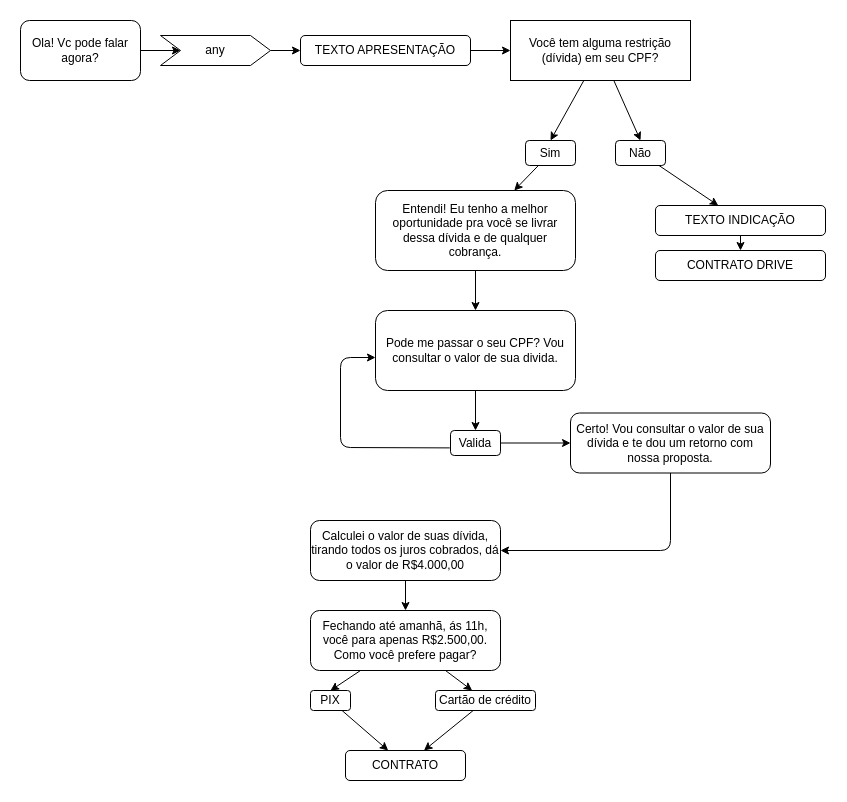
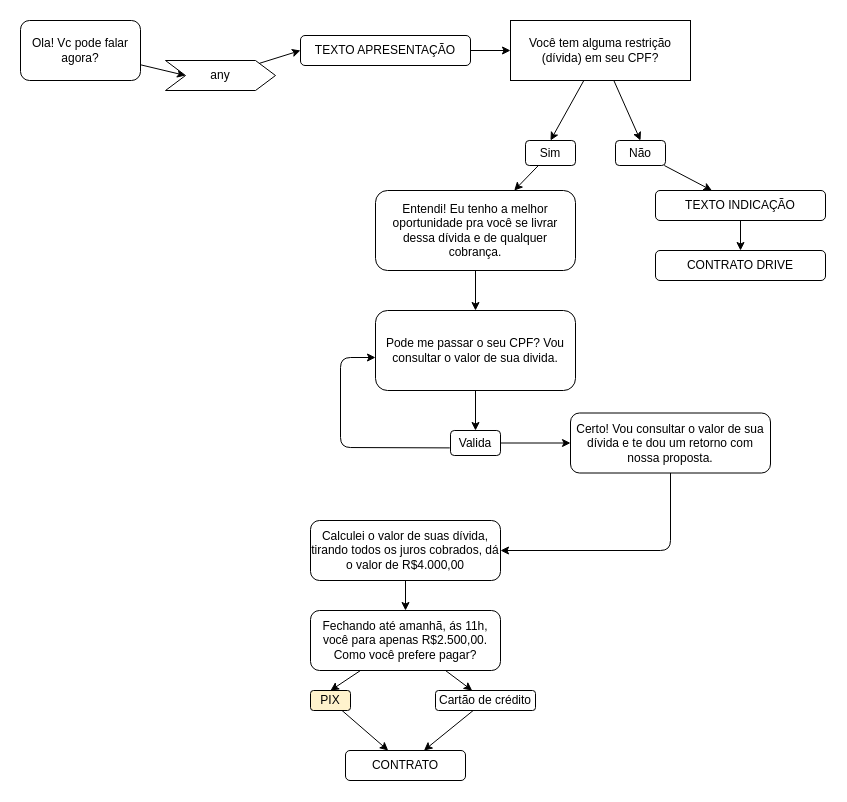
  <mxCell id="0" />
  <mxCell id="1" parent="0" />
  <mxCell id="2" style="edgeStyle=none;html=1;entryX=0;entryY=0.5;entryDx=0;entryDy=0;" parent="1" source="3" target="8" edge="1"><mxGeometry relative="1" as="geometry" /></mxCell>
  <mxCell id="3" value="Ola! Vc pode falar agora?" style="rounded=1;whiteSpace=wrap;html=1;" parent="1" vertex="1"><mxGeometry x="20" y="20" width="120" height="60" as="geometry" /></mxCell>
  <mxCell id="4" style="edgeStyle=none;html=1;entryX=0.5;entryY=0;entryDx=0;entryDy=0;" edge="1" parent="1" source="6" target="10"><mxGeometry relative="1" as="geometry" /></mxCell>
  <mxCell id="5" style="edgeStyle=none;html=1;entryX=0.5;entryY=0;entryDx=0;entryDy=0;" edge="1" parent="1" source="6" target="12"><mxGeometry relative="1" as="geometry" /></mxCell>
  <mxCell id="6" value="Você tem alguma restrição (dívida) em seu CPF?" style="whiteSpace=wrap;html=1;rounded=0;" parent="1" vertex="1"><mxGeometry x="510" y="20" width="180" height="60" as="geometry" /></mxCell>
  <mxCell id="7" style="edgeStyle=none;html=1;entryX=0;entryY=0.5;entryDx=0;entryDy=0;" edge="1" parent="1" source="8" target="23"><mxGeometry relative="1" as="geometry" /></mxCell>
- <mxCell id="8" value="any" style="shape=step;perimeter=stepPerimeter;whiteSpace=wrap;html=1;fixedSize=1;" parent="1" vertex="1"><mxGeometry x="160" y="35" width="110" height="30" as="geometry" /></mxCell>
+ <mxCell id="8" value="any" style="shape=step;perimeter=stepPerimeter;whiteSpace=wrap;html=1;fixedSize=1;" parent="1" vertex="1"><mxGeometry x="165" y="60" width="110" height="30" as="geometry" /></mxCell>
  <mxCell id="9" style="edgeStyle=none;html=1;" parent="1" source="10" target="14" edge="1"><mxGeometry relative="1" as="geometry" /></mxCell>
  <mxCell id="10" value="Sim" style="rounded=1;whiteSpace=wrap;html=1;" parent="1" vertex="1"><mxGeometry x="525" y="140" width="50" height="25" as="geometry" /></mxCell>
  <mxCell id="11" style="edgeStyle=none;html=1;" parent="1" source="12" target="21" edge="1"><mxGeometry relative="1" as="geometry" /></mxCell>
  <mxCell id="12" value="Não" style="rounded=1;whiteSpace=wrap;html=1;" parent="1" vertex="1"><mxGeometry x="615" y="140" width="50" height="25" as="geometry" /></mxCell>
  <mxCell id="13" style="edgeStyle=none;html=1;entryX=0.5;entryY=0;entryDx=0;entryDy=0;" parent="1" source="14" target="16" edge="1"><mxGeometry relative="1" as="geometry" /></mxCell>
  <mxCell id="14" value="Entendi! Eu tenho a melhor oportunidade pra você se livrar dessa dívida e de qualquer cobrança." style="rounded=1;whiteSpace=wrap;html=1;" parent="1" vertex="1"><mxGeometry x="375" y="190" width="200" height="80" as="geometry" /></mxCell>
  <mxCell id="15" style="edgeStyle=none;html=1;" edge="1" parent="1" source="16" target="19"><mxGeometry relative="1" as="geometry" /></mxCell>
  <mxCell id="16" value="Pode me passar o seu CPF? Vou consultar o valor de sua divida." style="rounded=1;whiteSpace=wrap;html=1;" parent="1" vertex="1"><mxGeometry x="375" y="310" width="200" height="80" as="geometry" /></mxCell>
  <mxCell id="17" style="edgeStyle=none;html=1;entryX=0;entryY=0.5;entryDx=0;entryDy=0;exitX=-0.014;exitY=0.696;exitDx=0;exitDy=0;exitPerimeter=0;" edge="1" parent="1" source="19"><mxGeometry relative="1" as="geometry"><mxPoint x="450" y="449.037" as="sourcePoint" /><mxPoint x="375" y="357" as="targetPoint" /><Array as="points"><mxPoint x="340" y="447" /><mxPoint x="340" y="357" /></Array></mxGeometry></mxCell>
  <mxCell id="18" style="edgeStyle=none;html=1;entryX=0;entryY=0.5;entryDx=0;entryDy=0;" edge="1" parent="1" source="19" target="26"><mxGeometry relative="1" as="geometry" /></mxCell>
  <mxCell id="19" value="Valida" style="rounded=1;whiteSpace=wrap;html=1;" parent="1" vertex="1"><mxGeometry x="450" y="430" width="50" height="25" as="geometry" /></mxCell>
  <mxCell id="20" style="edgeStyle=none;html=1;" edge="1" parent="1" source="21" target="24"><mxGeometry relative="1" as="geometry" /></mxCell>
- <mxCell id="21" value="TEXTO INDICAÇÃO" style="rounded=1;whiteSpace=wrap;html=1;" parent="1" vertex="1"><mxGeometry x="655" y="205" width="170" height="30" as="geometry" /></mxCell>
+ <mxCell id="21" value="TEXTO INDICAÇÃO" style="rounded=1;whiteSpace=wrap;html=1;" parent="1" vertex="1"><mxGeometry x="655" y="190" width="170" height="30" as="geometry" /></mxCell>
  <mxCell id="22" style="edgeStyle=none;html=1;" edge="1" parent="1" source="23" target="6"><mxGeometry relative="1" as="geometry" /></mxCell>
  <mxCell id="23" value="TEXTO APRESENTAÇÃO" style="rounded=1;whiteSpace=wrap;html=1;" vertex="1" parent="1"><mxGeometry x="300" y="35" width="170" height="30" as="geometry" /></mxCell>
  <mxCell id="24" value="CONTRATO DRIVE" style="rounded=1;whiteSpace=wrap;html=1;" vertex="1" parent="1"><mxGeometry x="655" y="250" width="170" height="30" as="geometry" /></mxCell>
  <mxCell id="25" style="edgeStyle=none;html=1;entryX=1;entryY=0.5;entryDx=0;entryDy=0;" edge="1" parent="1" source="26" target="28"><mxGeometry relative="1" as="geometry"><Array as="points"><mxPoint x="670" y="550" /></Array></mxGeometry></mxCell>
  <mxCell id="26" value="Certo! Vou consultar o valor de sua dívida e te dou um retorno com nossa proposta." style="rounded=1;whiteSpace=wrap;html=1;" vertex="1" parent="1"><mxGeometry x="570" y="412.5" width="200" height="60" as="geometry" /></mxCell>
  <mxCell id="27" style="edgeStyle=none;html=1;entryX=0.5;entryY=0;entryDx=0;entryDy=0;" edge="1" parent="1" source="28" target="31"><mxGeometry relative="1" as="geometry" /></mxCell>
  <mxCell id="28" value="Calculei o valor de suas dívida, tirando todos os juros cobrados, dá o valor de R$4.000,00" style="rounded=1;whiteSpace=wrap;html=1;" vertex="1" parent="1"><mxGeometry x="310" y="520" width="190" height="60" as="geometry" /></mxCell>
  <mxCell id="29" style="edgeStyle=none;html=1;entryX=0.5;entryY=0;entryDx=0;entryDy=0;" edge="1" parent="1" source="31" target="33"><mxGeometry relative="1" as="geometry" /></mxCell>
  <mxCell id="30" style="edgeStyle=none;html=1;" edge="1" parent="1" source="31" target="35"><mxGeometry relative="1" as="geometry" /></mxCell>
  <mxCell id="31" value="Fechando até amanhã, ás 11h, você para apenas R$2.500,00. Como você prefere pagar?" style="rounded=1;whiteSpace=wrap;html=1;" vertex="1" parent="1"><mxGeometry x="310" y="610" width="190" height="60" as="geometry" /></mxCell>
  <mxCell id="32" style="edgeStyle=none;html=1;" edge="1" parent="1" source="33" target="36"><mxGeometry relative="1" as="geometry" /></mxCell>
- <mxCell id="33" value="PIX" style="rounded=1;whiteSpace=wrap;html=1;" vertex="1" parent="1"><mxGeometry x="310" y="690" width="40" height="20" as="geometry" /></mxCell>
+ <mxCell id="33" value="PIX" style="rounded=1;whiteSpace=wrap;html=1;fillColor=#fff2cc;" vertex="1" parent="1"><mxGeometry x="310" y="690" width="40" height="20" as="geometry" /></mxCell>
  <mxCell id="34" style="edgeStyle=none;html=1;" edge="1" parent="1" source="35" target="36"><mxGeometry relative="1" as="geometry" /></mxCell>
  <mxCell id="35" value="Cartão de crédito" style="rounded=1;whiteSpace=wrap;html=1;" vertex="1" parent="1"><mxGeometry x="435" y="690" width="100" height="20" as="geometry" /></mxCell>
  <mxCell id="36" value="CONTRATO" style="rounded=1;whiteSpace=wrap;html=1;" vertex="1" parent="1"><mxGeometry x="345" y="750" width="120" height="30" as="geometry" /></mxCell>
